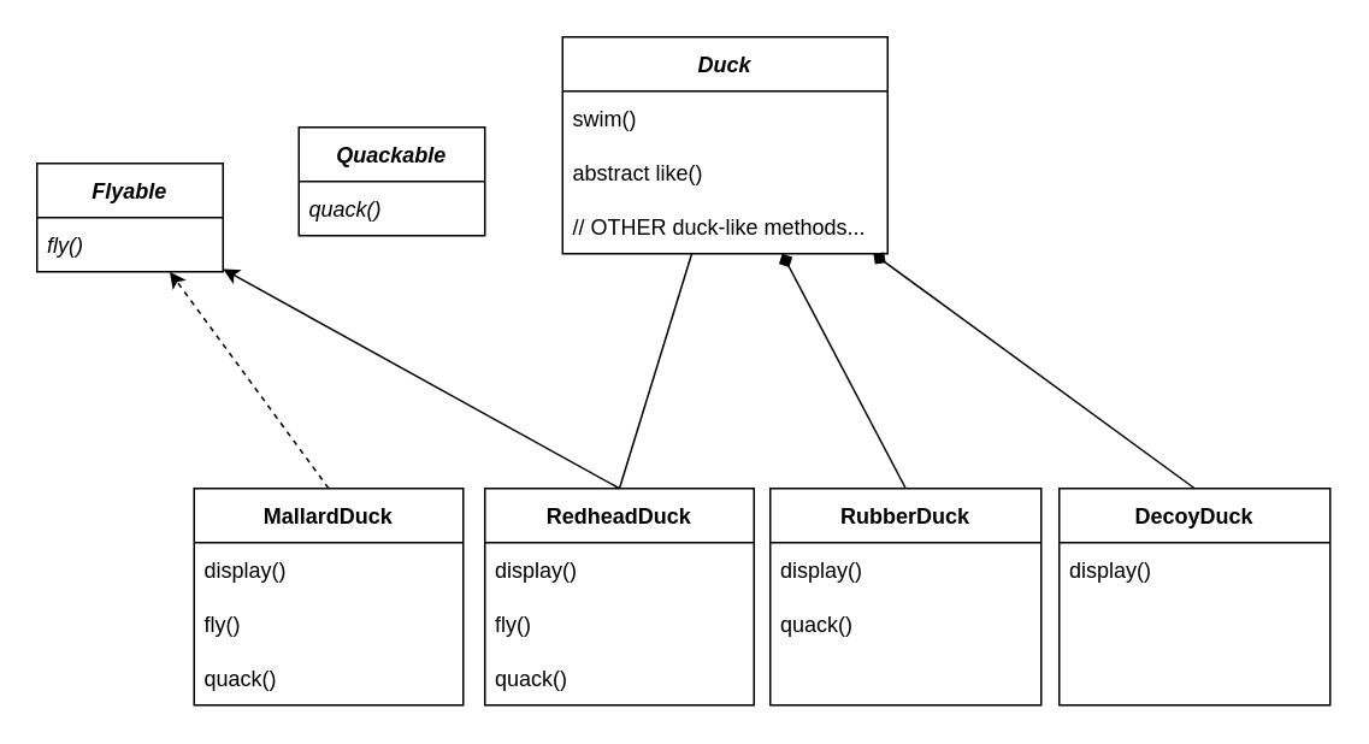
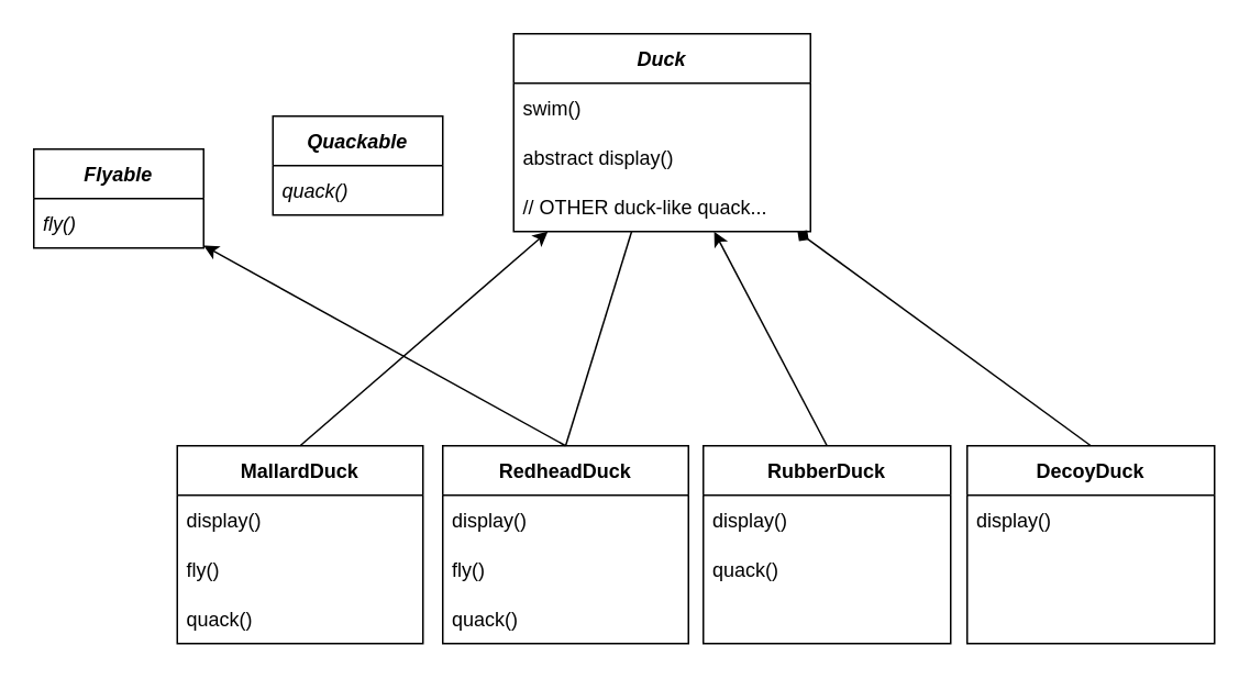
  <mxCell id="0" />
  <mxCell id="1" parent="0" />
  <mxCell id="2" value="Duck" style="swimlane;fontStyle=3;childLayout=stackLayout;horizontal=1;startSize=30;horizontalStack=0;resizeParent=1;resizeParentMax=0;resizeLast=0;collapsible=1;marginBottom=0;" parent="1" vertex="1"><mxGeometry x="311" y="20" width="180" height="120" as="geometry" /></mxCell>
  <mxCell id="3" value="swim()" style="text;strokeColor=none;fillColor=none;align=left;verticalAlign=middle;spacingLeft=4;spacingRight=4;overflow=hidden;points=[[0,0.5],[1,0.5]];portConstraint=eastwest;rotatable=0;" parent="2" vertex="1"><mxGeometry y="30" width="180" height="30" as="geometry" /></mxCell>
- <mxCell id="4" value="abstract like()" style="text;strokeColor=none;fillColor=none;align=left;verticalAlign=middle;spacingLeft=4;spacingRight=4;overflow=hidden;points=[[0,0.5],[1,0.5]];portConstraint=eastwest;rotatable=0;fontStyle=0" parent="2" vertex="1"><mxGeometry y="60" width="180" height="30" as="geometry" /></mxCell>
- <mxCell id="5" value="// OTHER duck-like methods..." style="text;strokeColor=none;fillColor=none;align=left;verticalAlign=middle;spacingLeft=4;spacingRight=4;overflow=hidden;points=[[0,0.5],[1,0.5]];portConstraint=eastwest;rotatable=0;" parent="2" vertex="1"><mxGeometry y="90" width="180" height="30" as="geometry" /></mxCell>
+ <mxCell id="4" value="abstract display()" style="text;strokeColor=none;fillColor=none;align=left;verticalAlign=middle;spacingLeft=4;spacingRight=4;overflow=hidden;points=[[0,0.5],[1,0.5]];portConstraint=eastwest;rotatable=0;fontStyle=0" parent="2" vertex="1"><mxGeometry y="60" width="180" height="30" as="geometry" /></mxCell>
+ <mxCell id="5" value="// OTHER duck-like quack..." style="text;strokeColor=none;fillColor=none;align=left;verticalAlign=middle;spacingLeft=4;spacingRight=4;overflow=hidden;points=[[0,0.5],[1,0.5]];portConstraint=eastwest;rotatable=0;" parent="2" vertex="1"><mxGeometry y="90" width="180" height="30" as="geometry" /></mxCell>
  <mxCell id="6" value="MallardDuck" style="swimlane;fontStyle=1;childLayout=stackLayout;horizontal=1;startSize=30;horizontalStack=0;resizeParent=1;resizeParentMax=0;resizeLast=0;collapsible=1;marginBottom=0;" parent="1" vertex="1"><mxGeometry x="107" y="270" width="149" height="120" as="geometry" /></mxCell>
  <mxCell id="7" value="display()" style="text;strokeColor=none;fillColor=none;align=left;verticalAlign=middle;spacingLeft=4;spacingRight=4;overflow=hidden;points=[[0,0.5],[1,0.5]];portConstraint=eastwest;rotatable=0;" parent="6" vertex="1"><mxGeometry y="30" width="149" height="30" as="geometry" /></mxCell>
  <mxCell id="8" value="fly()" style="text;strokeColor=none;fillColor=none;align=left;verticalAlign=middle;spacingLeft=4;spacingRight=4;overflow=hidden;points=[[0,0.5],[1,0.5]];portConstraint=eastwest;rotatable=0;" parent="6" vertex="1"><mxGeometry y="60" width="149" height="30" as="geometry" /></mxCell>
  <mxCell id="9" value="quack()" style="text;strokeColor=none;fillColor=none;align=left;verticalAlign=middle;spacingLeft=4;spacingRight=4;overflow=hidden;points=[[0,0.5],[1,0.5]];portConstraint=eastwest;rotatable=0;" parent="6" vertex="1"><mxGeometry y="90" width="149" height="30" as="geometry" /></mxCell>
  <mxCell id="10" value="RedheadDuck" style="swimlane;fontStyle=1;childLayout=stackLayout;horizontal=1;startSize=30;horizontalStack=0;resizeParent=1;resizeParentMax=0;resizeLast=0;collapsible=1;marginBottom=0;" parent="1" vertex="1"><mxGeometry x="268" y="270" width="149" height="120" as="geometry" /></mxCell>
  <mxCell id="11" value="display()" style="text;strokeColor=none;fillColor=none;align=left;verticalAlign=middle;spacingLeft=4;spacingRight=4;overflow=hidden;points=[[0,0.5],[1,0.5]];portConstraint=eastwest;rotatable=0;" parent="10" vertex="1"><mxGeometry y="30" width="149" height="30" as="geometry" /></mxCell>
  <mxCell id="12" value="fly()" style="text;strokeColor=none;fillColor=none;align=left;verticalAlign=middle;spacingLeft=4;spacingRight=4;overflow=hidden;points=[[0,0.5],[1,0.5]];portConstraint=eastwest;rotatable=0;" parent="10" vertex="1"><mxGeometry y="60" width="149" height="30" as="geometry" /></mxCell>
  <mxCell id="13" value="quack()" style="text;strokeColor=none;fillColor=none;align=left;verticalAlign=middle;spacingLeft=4;spacingRight=4;overflow=hidden;points=[[0,0.5],[1,0.5]];portConstraint=eastwest;rotatable=0;" parent="10" vertex="1"><mxGeometry y="90" width="149" height="30" as="geometry" /></mxCell>
+ <mxCell id="14" value="" style="endArrow=classic;html=1;rounded=0;exitX=0.5;exitY=0;exitDx=0;exitDy=0;" parent="1" source="6" target="2" edge="1"><mxGeometry width="50" height="50" relative="1" as="geometry"><mxPoint x="381" y="260" as="sourcePoint" /><mxPoint x="341" y="210" as="targetPoint" /></mxGeometry></mxCell>
  <mxCell id="15" value="" style="endArrow=none;html=1;rounded=0;exitX=0.5;exitY=0;exitDx=0;exitDy=0;startArrow=none;startFill=0;strokeWidth=1;strokeColor=default;" parent="1" source="10" target="2" edge="1"><mxGeometry width="50" height="50" relative="1" as="geometry"><mxPoint x="371" y="440" as="sourcePoint" /><mxPoint x="391" y="260" as="targetPoint" /></mxGeometry></mxCell>
  <mxCell id="16" value="RubberDuck" style="swimlane;fontStyle=1;childLayout=stackLayout;horizontal=1;startSize=30;horizontalStack=0;resizeParent=1;resizeParentMax=0;resizeLast=0;collapsible=1;marginBottom=0;" parent="1" vertex="1"><mxGeometry x="426" y="270" width="150" height="120" as="geometry" /></mxCell>
  <mxCell id="17" value="display()" style="text;strokeColor=none;fillColor=none;align=left;verticalAlign=middle;spacingLeft=4;spacingRight=4;overflow=hidden;points=[[0,0.5],[1,0.5]];portConstraint=eastwest;rotatable=0;" parent="16" vertex="1"><mxGeometry y="30" width="150" height="30" as="geometry" /></mxCell>
  <mxCell id="18" value="quack()" style="text;strokeColor=none;fillColor=none;align=left;verticalAlign=middle;spacingLeft=4;spacingRight=4;overflow=hidden;points=[[0,0.5],[1,0.5]];portConstraint=eastwest;rotatable=0;" parent="16" vertex="1"><mxGeometry y="60" width="150" height="30" as="geometry" /></mxCell>
  <mxCell id="19" style="text;strokeColor=none;fillColor=none;align=left;verticalAlign=middle;spacingLeft=4;spacingRight=4;overflow=hidden;points=[[0,0.5],[1,0.5]];portConstraint=eastwest;rotatable=0;" vertex="1" parent="16"><mxGeometry y="90" width="150" height="30" as="geometry" /></mxCell>
- <mxCell id="20" value="" style="endArrow=diamond;html=1;rounded=0;exitX=0.5;exitY=0;exitDx=0;exitDy=0;" parent="1" source="16" target="2" edge="1"><mxGeometry width="50" height="50" relative="1" as="geometry"><mxPoint x="261" y="280" as="sourcePoint" /><mxPoint x="326.625" y="210" as="targetPoint" /></mxGeometry></mxCell>
+ <mxCell id="20" value="" style="endArrow=classic;html=1;rounded=0;exitX=0.5;exitY=0;exitDx=0;exitDy=0;" parent="1" source="16" target="2" edge="1"><mxGeometry width="50" height="50" relative="1" as="geometry"><mxPoint x="261" y="280" as="sourcePoint" /><mxPoint x="326.625" y="210" as="targetPoint" /></mxGeometry></mxCell>
  <mxCell id="21" value="DecoyDuck" style="swimlane;fontStyle=1;childLayout=stackLayout;horizontal=1;startSize=30;horizontalStack=0;resizeParent=1;resizeParentMax=0;resizeLast=0;collapsible=1;marginBottom=0;" vertex="1" parent="1"><mxGeometry x="586" y="270" width="150" height="120" as="geometry" /></mxCell>
  <mxCell id="22" value="display()" style="text;strokeColor=none;fillColor=none;align=left;verticalAlign=middle;spacingLeft=4;spacingRight=4;overflow=hidden;points=[[0,0.5],[1,0.5]];portConstraint=eastwest;rotatable=0;" vertex="1" parent="21"><mxGeometry y="30" width="150" height="30" as="geometry" /></mxCell>
  <mxCell id="23" style="text;strokeColor=none;fillColor=none;align=left;verticalAlign=middle;spacingLeft=4;spacingRight=4;overflow=hidden;points=[[0,0.5],[1,0.5]];portConstraint=eastwest;rotatable=0;" vertex="1" parent="21"><mxGeometry y="60" width="150" height="30" as="geometry" /></mxCell>
  <mxCell id="24" style="text;strokeColor=none;fillColor=none;align=left;verticalAlign=middle;spacingLeft=4;spacingRight=4;overflow=hidden;points=[[0,0.5],[1,0.5]];portConstraint=eastwest;rotatable=0;" vertex="1" parent="21"><mxGeometry y="90" width="150" height="30" as="geometry" /></mxCell>
  <mxCell id="25" value="" style="endArrow=diamond;html=1;rounded=0;exitX=0.5;exitY=0;exitDx=0;exitDy=0;" edge="1" parent="1" source="21" target="2"><mxGeometry width="50" height="50" relative="1" as="geometry"><mxPoint x="511" y="280" as="sourcePoint" /><mxPoint x="442.579" y="150" as="targetPoint" /></mxGeometry></mxCell>
  <mxCell id="26" value="Quackable" style="swimlane;fontStyle=3;childLayout=stackLayout;horizontal=1;startSize=30;horizontalStack=0;resizeParent=1;resizeParentMax=0;resizeLast=0;collapsible=1;marginBottom=0;" vertex="1" parent="1"><mxGeometry x="165" y="70" width="103" height="60" as="geometry" /></mxCell>
  <mxCell id="27" value="quack()" style="text;strokeColor=none;fillColor=none;align=left;verticalAlign=middle;spacingLeft=4;spacingRight=4;overflow=hidden;points=[[0,0.5],[1,0.5]];portConstraint=eastwest;rotatable=0;fontStyle=2" vertex="1" parent="26"><mxGeometry y="30" width="103" height="30" as="geometry" /></mxCell>
  <mxCell id="28" value="Flyable" style="swimlane;fontStyle=3;childLayout=stackLayout;horizontal=1;startSize=30;horizontalStack=0;resizeParent=1;resizeParentMax=0;resizeLast=0;collapsible=1;marginBottom=0;" vertex="1" parent="1"><mxGeometry x="20" y="90" width="103" height="60" as="geometry" /></mxCell>
  <mxCell id="29" value="fly()" style="text;strokeColor=none;fillColor=none;align=left;verticalAlign=middle;spacingLeft=4;spacingRight=4;overflow=hidden;points=[[0,0.5],[1,0.5]];portConstraint=eastwest;rotatable=0;fontStyle=2" vertex="1" parent="28"><mxGeometry y="30" width="103" height="30" as="geometry" /></mxCell>
- <mxCell id="30" value="" style="endArrow=classic;html=1;rounded=0;exitX=0.5;exitY=0;exitDx=0;exitDy=0;dashed=1;" edge="1" parent="1" source="6" target="28"><mxGeometry width="50" height="50" relative="1" as="geometry"><mxPoint x="191.5" y="280" as="sourcePoint" /><mxPoint x="341.684" y="150" as="targetPoint" /></mxGeometry></mxCell>
  <mxCell id="31" value="" style="endArrow=classic;html=1;rounded=0;exitX=0.5;exitY=0;exitDx=0;exitDy=0;dashed=0;" edge="1" parent="1" source="10" target="28"><mxGeometry width="50" height="50" relative="1" as="geometry"><mxPoint x="191.5" y="280" as="sourcePoint" /><mxPoint x="220.324" y="140" as="targetPoint" /></mxGeometry></mxCell>
